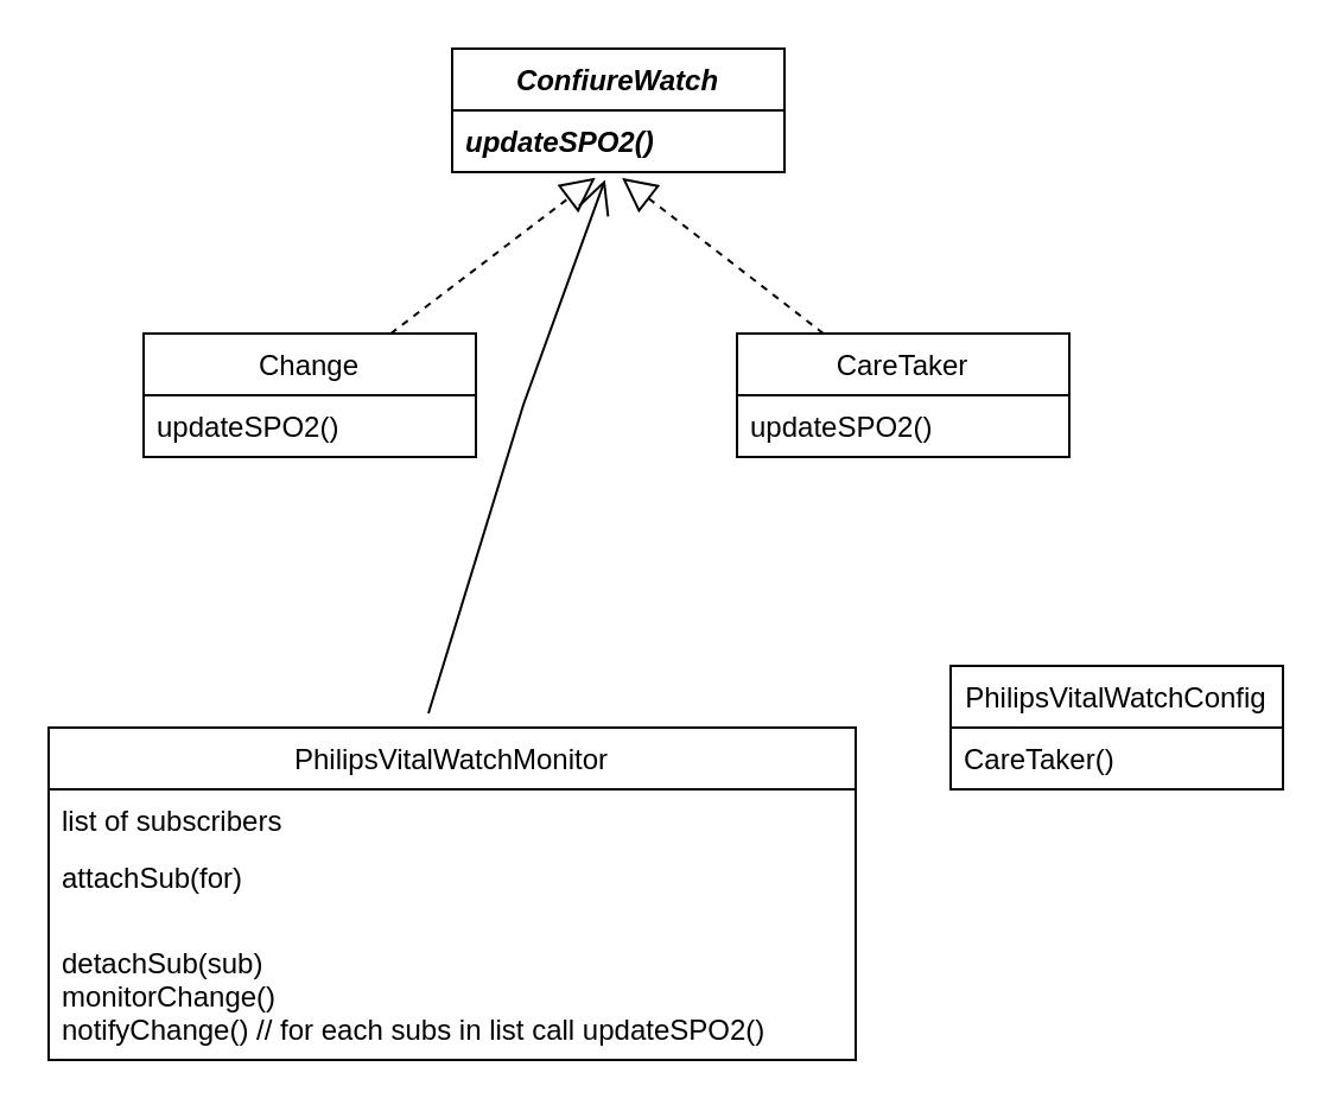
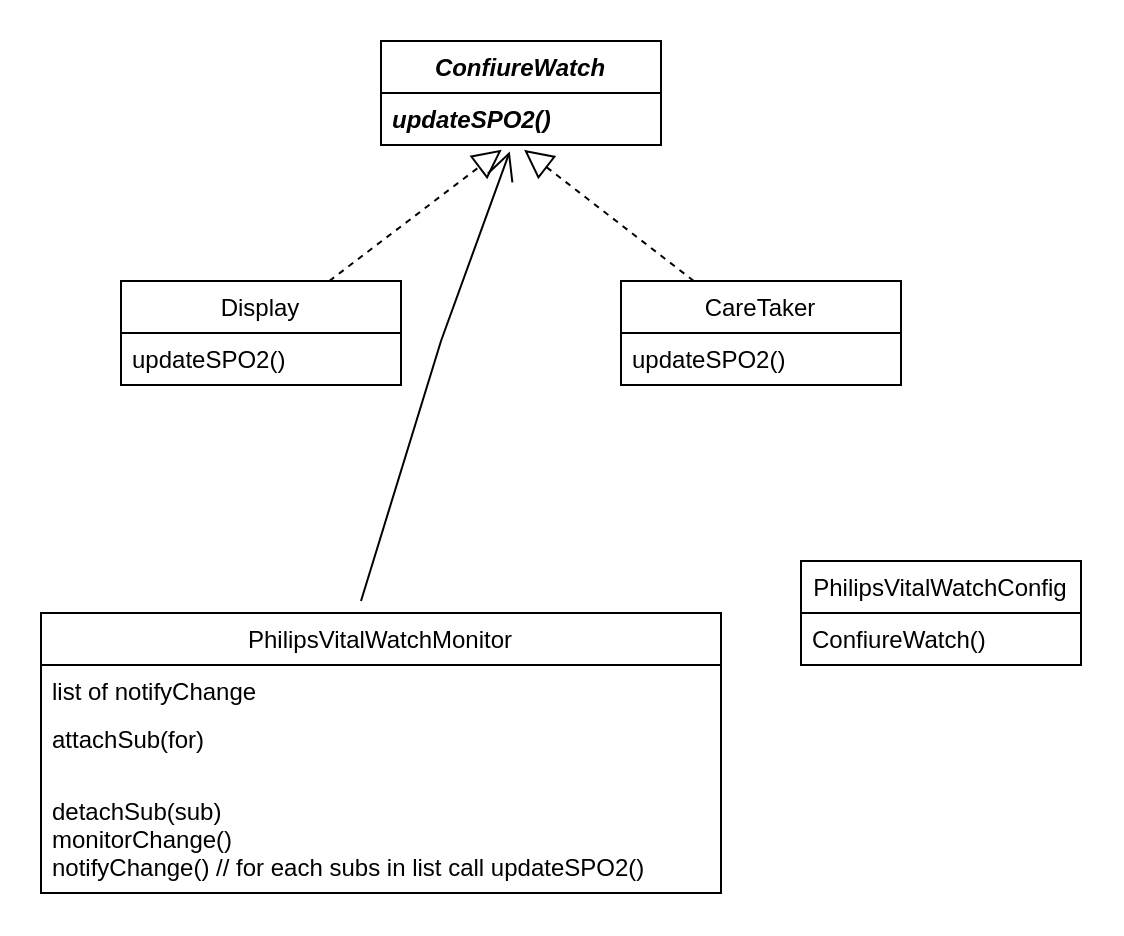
  <mxCell id="0" />
  <mxCell id="1" parent="0" />
- <mxCell id="2" value="Change" style="swimlane;fontStyle=0;childLayout=stackLayout;horizontal=1;startSize=26;fillColor=none;horizontalStack=0;resizeParent=1;resizeParentMax=0;resizeLast=0;collapsible=1;marginBottom=0;" vertex="1" parent="1"><mxGeometry x="60" y="140" width="140" height="52" as="geometry" /></mxCell>
+ <mxCell id="2" value="Display" style="swimlane;fontStyle=0;childLayout=stackLayout;horizontal=1;startSize=26;fillColor=none;horizontalStack=0;resizeParent=1;resizeParentMax=0;resizeLast=0;collapsible=1;marginBottom=0;" vertex="1" parent="1"><mxGeometry x="60" y="140" width="140" height="52" as="geometry" /></mxCell>
  <mxCell id="3" value="updateSPO2()" style="text;strokeColor=none;fillColor=none;align=left;verticalAlign=top;spacingLeft=4;spacingRight=4;overflow=hidden;rotatable=0;points=[[0,0.5],[1,0.5]];portConstraint=eastwest;" vertex="1" parent="2"><mxGeometry y="26" width="140" height="26" as="geometry" /></mxCell>
  <mxCell id="4" value="CareTaker" style="swimlane;fontStyle=0;childLayout=stackLayout;horizontal=1;startSize=26;fillColor=none;horizontalStack=0;resizeParent=1;resizeParentMax=0;resizeLast=0;collapsible=1;marginBottom=0;" vertex="1" parent="1"><mxGeometry x="310" y="140" width="140" height="52" as="geometry" /></mxCell>
  <mxCell id="5" value="updateSPO2()" style="text;strokeColor=none;fillColor=none;align=left;verticalAlign=top;spacingLeft=4;spacingRight=4;overflow=hidden;rotatable=0;points=[[0,0.5],[1,0.5]];portConstraint=eastwest;" vertex="1" parent="4"><mxGeometry y="26" width="140" height="26" as="geometry" /></mxCell>
  <mxCell id="6" value="PhilipsVitalWatchMonitor" style="swimlane;fontStyle=0;childLayout=stackLayout;horizontal=1;startSize=26;fillColor=none;horizontalStack=0;resizeParent=1;resizeParentMax=0;resizeLast=0;collapsible=1;marginBottom=0;" vertex="1" parent="1"><mxGeometry y="306" width="340" height="140" as="geometry" x="20" /></mxCell>
- <mxCell id="7" value="list of subscribers&#10;&#10;NotifySP20Change()&#10;&#10;" style="text;strokeColor=none;fillColor=none;align=left;verticalAlign=top;spacingLeft=4;spacingRight=4;overflow=hidden;rotatable=0;points=[[0,0.5],[1,0.5]];portConstraint=eastwest;" vertex="1" parent="6"><mxGeometry y="26" width="340" height="24" as="geometry" /></mxCell>
+ <mxCell id="7" value="list of notifyChange&#10;&#10;NotifySP20Change()&#10;&#10;" style="text;strokeColor=none;fillColor=none;align=left;verticalAlign=top;spacingLeft=4;spacingRight=4;overflow=hidden;rotatable=0;points=[[0,0.5],[1,0.5]];portConstraint=eastwest;" vertex="1" parent="6"><mxGeometry y="26" width="340" height="24" as="geometry" /></mxCell>
  <mxCell id="8" value="attachSub(for)" style="text;strokeColor=none;fillColor=none;align=left;verticalAlign=top;spacingLeft=4;spacingRight=4;overflow=hidden;rotatable=0;points=[[0,0.5],[1,0.5]];portConstraint=eastwest;" vertex="1" parent="6"><mxGeometry y="50" width="340" height="36" as="geometry" /></mxCell>
  <mxCell id="9" value="detachSub(sub)&#10;monitorChange()&#10;notifyChange() // for each subs in list call updateSPO2()" style="text;strokeColor=none;fillColor=none;align=left;verticalAlign=top;spacingLeft=4;spacingRight=4;overflow=hidden;rotatable=0;points=[[0,0.5],[1,0.5]];portConstraint=eastwest;" vertex="1" parent="6"><mxGeometry y="86" width="340" height="54" as="geometry" /></mxCell>
  <mxCell id="10" value="PhilipsVitalWatchConfig" style="swimlane;fontStyle=0;childLayout=stackLayout;horizontal=1;startSize=26;fillColor=none;horizontalStack=0;resizeParent=1;resizeParentMax=0;resizeLast=0;collapsible=1;marginBottom=0;" vertex="1" parent="1"><mxGeometry x="400" y="280" width="140" height="52" as="geometry" /></mxCell>
- <mxCell id="11" value="CareTaker()" style="text;strokeColor=none;fillColor=none;align=left;verticalAlign=top;spacingLeft=4;spacingRight=4;overflow=hidden;rotatable=0;points=[[0,0.5],[1,0.5]];portConstraint=eastwest;" vertex="1" parent="10"><mxGeometry y="26" width="140" height="26" as="geometry" /></mxCell>
+ <mxCell id="11" value="ConfiureWatch()" style="text;strokeColor=none;fillColor=none;align=left;verticalAlign=top;spacingLeft=4;spacingRight=4;overflow=hidden;rotatable=0;points=[[0,0.5],[1,0.5]];portConstraint=eastwest;" vertex="1" parent="10"><mxGeometry y="26" width="140" height="26" as="geometry" /></mxCell>
  <mxCell id="12" value="ConfiureWatch" style="swimlane;fontStyle=3;childLayout=stackLayout;horizontal=1;startSize=26;fillColor=none;horizontalStack=0;resizeParent=1;resizeParentMax=0;resizeLast=0;collapsible=1;marginBottom=0;" vertex="1" parent="1"><mxGeometry x="190" y="20" width="140" height="52" as="geometry" /></mxCell>
  <mxCell id="13" value="updateSPO2()" style="text;strokeColor=none;fillColor=none;align=left;verticalAlign=top;spacingLeft=4;spacingRight=4;overflow=hidden;rotatable=0;points=[[0,0.5],[1,0.5]];portConstraint=eastwest;fontStyle=3" vertex="1" parent="12"><mxGeometry y="26" width="140" height="26" as="geometry" /></mxCell>
  <mxCell id="14" value="" style="endArrow=block;dashed=1;endFill=0;endSize=12;html=1;rounded=0;entryX=0.431;entryY=1.092;entryDx=0;entryDy=0;entryPerimeter=0;" edge="1" parent="1" source="2" target="13"><mxGeometry width="160" relative="1" as="geometry"><mxPoint x="210" y="210" as="sourcePoint" /><mxPoint x="370" y="210" as="targetPoint" /></mxGeometry></mxCell>
  <mxCell id="15" value="" style="endArrow=block;dashed=1;endFill=0;endSize=12;html=1;rounded=0;entryX=0.511;entryY=1.092;entryDx=0;entryDy=0;entryPerimeter=0;" edge="1" parent="1" source="4" target="13"><mxGeometry width="160" relative="1" as="geometry"><mxPoint x="207.999" y="160" as="sourcePoint" /><mxPoint x="260.34" y="84.392" as="targetPoint" /></mxGeometry></mxCell>
  <mxCell id="16" value="" style="endArrow=open;endFill=1;endSize=12;html=1;rounded=0;entryX=0.46;entryY=1.123;entryDx=0;entryDy=0;entryPerimeter=0;" edge="1" parent="1" target="13"><mxGeometry width="160" relative="1" as="geometry"><mxPoint x="180" y="300" as="sourcePoint" /><mxPoint x="370" y="210" as="targetPoint" /><Array as="points"><mxPoint x="220" y="170" /></Array></mxGeometry></mxCell>
